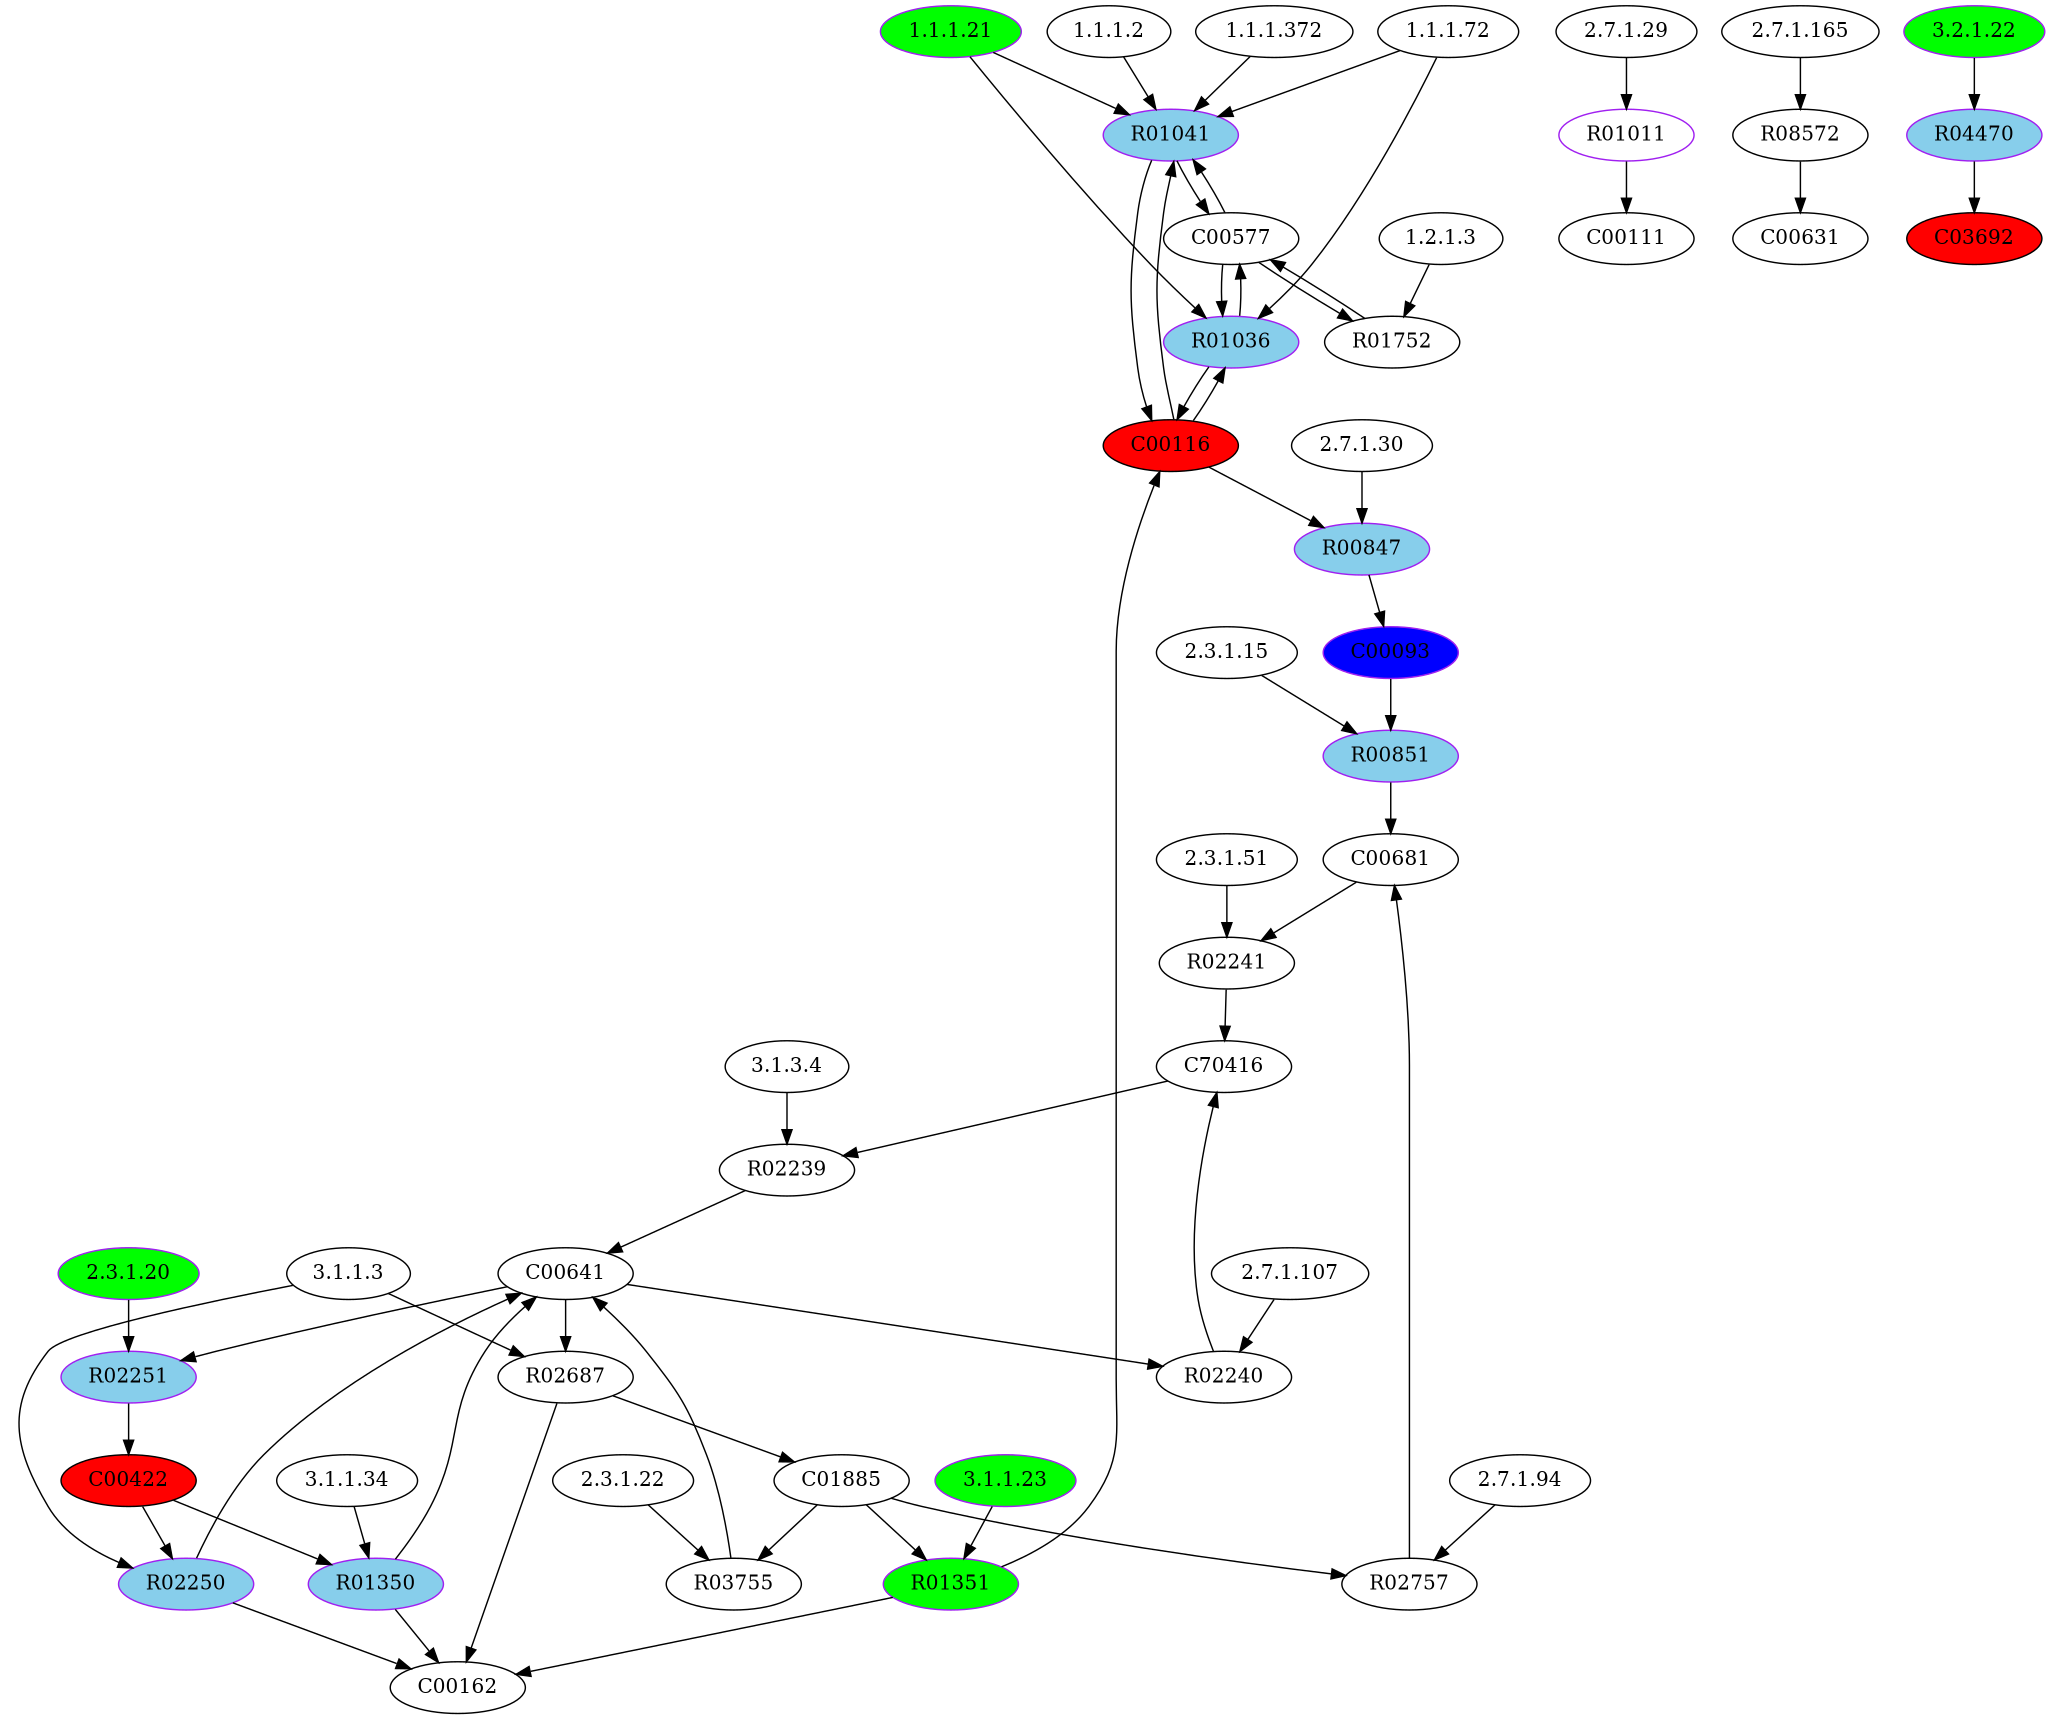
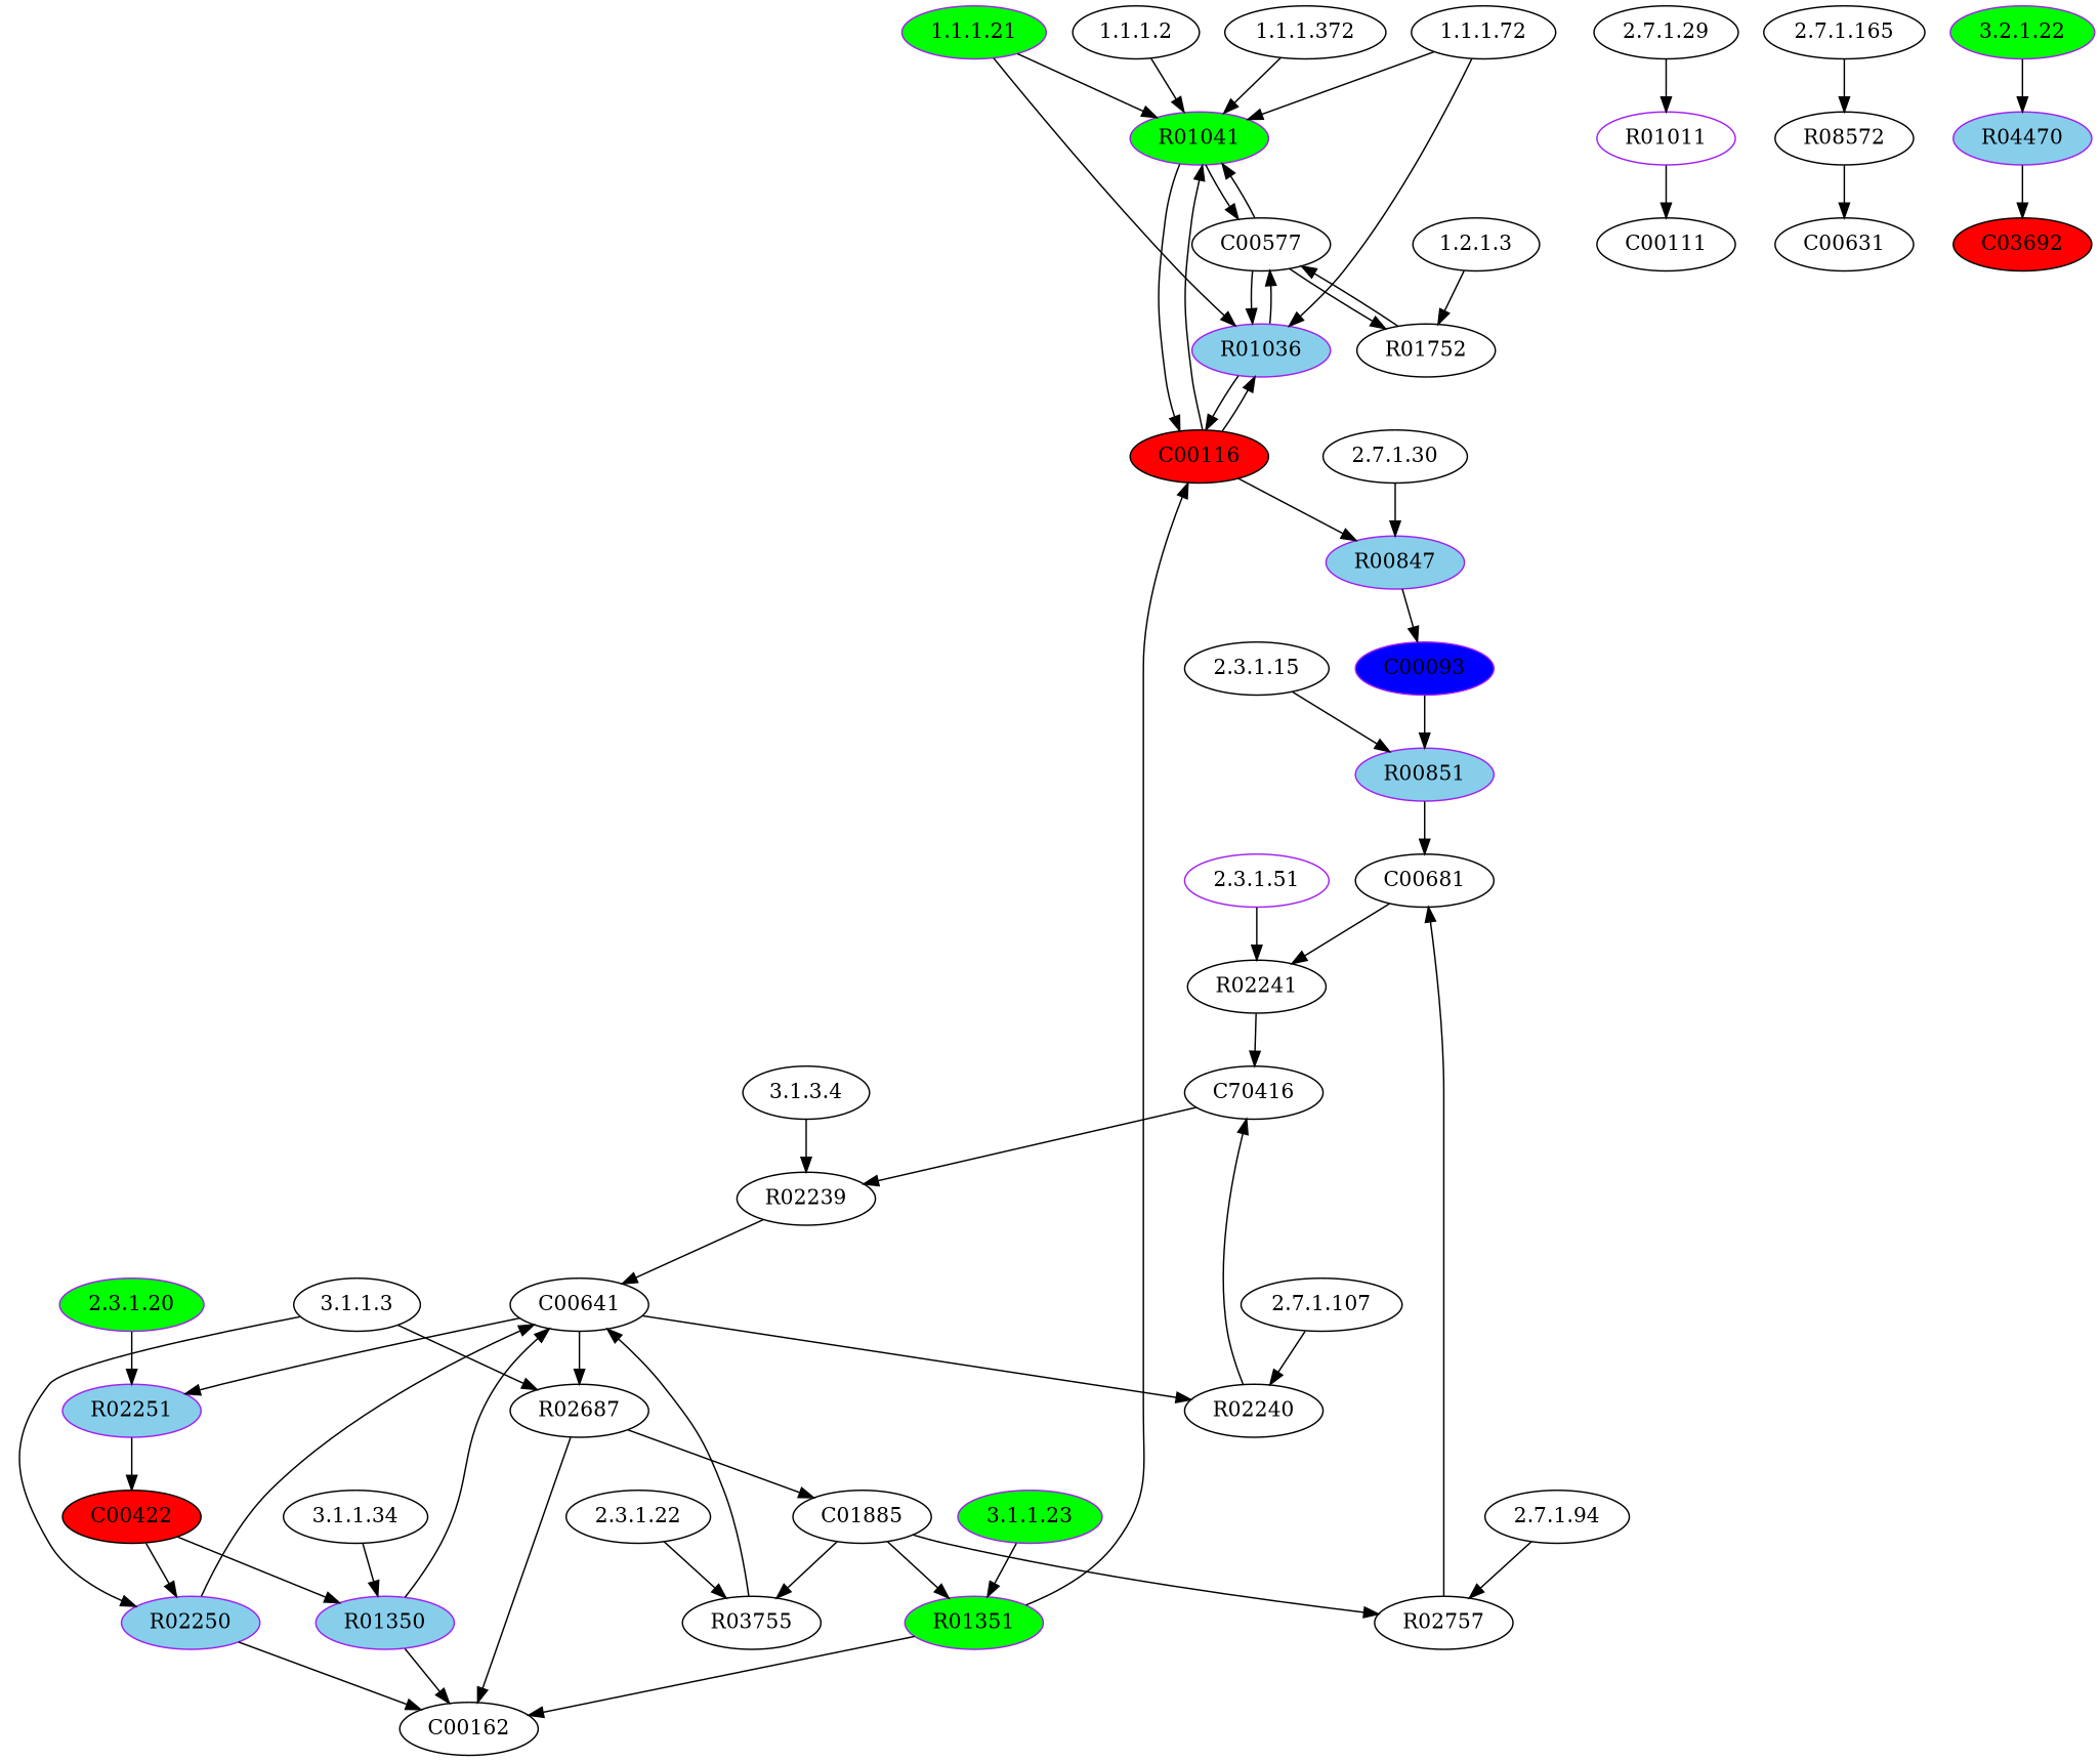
  digraph {
    node [type=E]
-   R01041 [color=purple fillcolor=skyblue style=filled type=R]
+   R01041 [color=purple fillcolor=green style=filled type=R]
    "1.1.1.372"
    C00577 [type=C]
    C00116 [fillcolor=red style=filled type=C]
    "1.1.1.72"
    R01036 [color=purple fillcolor=skyblue style=filled type=R]
    R00851 [color=purple fillcolor=skyblue style=filled type=R]
    "2.3.1.15"
    C00681 [type=C]
    R02239 [type=R]
    "3.1.3.4"
    C00641 [type=C]
    R02241 [type=R]
-   "2.3.1.51"
+   "2.3.1.51" [color=purple]
    n15 [label=C70416 type=C]
    "1.1.1.2"
    R00847 [color=purple fillcolor=skyblue style=filled type=R]
    "2.7.1.30"
    C00093 [color=purple fillcolor=blue style=filled type=C]
    R03755 [type=R]
    "2.3.1.22"
    "2.3.1.20" [color=purple fillcolor=green style=filled]
    R02251 [color=purple fillcolor=skyblue style=filled type=R]
    C00422 [fillcolor=red style=filled type=C]
    R01011 [color=purple type=R]
    "2.7.1.29"
    C00111 [type=C]
    "1.1.1.21" [color=purple fillcolor=green style=filled]
    R08572 [type=R]
    "2.7.1.165"
    C00631 [type=C]
    R01350 [color=purple fillcolor=skyblue style=filled type=R]
    "3.1.1.34"
    C00162 [type=C]
    "3.2.1.22" [color=purple fillcolor=green style=filled]
    R04470 [color=purple fillcolor=skyblue style=filled type=R]
    C03692 [fillcolor=red style=filled type=C]
    R02250 [color=purple fillcolor=skyblue style=filled type=R]
    "3.1.1.3"
    R02687 [type=R]
    C01885 [type=C]
    "3.1.1.23" [color=purple fillcolor=green style=filled]
    R01351 [color=purple fillcolor=green style=filled type=R]
    R02240 [type=R]
    "2.7.1.107"
    R02757 [type=R]
    "2.7.1.94"
    R01752 [type=R]
    "1.2.1.3"
    R01041 -> C00577
    R01041 -> C00116
    "1.1.1.372" -> R01041
    C00577 -> R01041
    C00577 -> R01036
    C00577 -> R01752
    C00116 -> R01041
    C00116 -> R01036
    C00116 -> R00847
    "1.1.1.72" -> R01041
    "1.1.1.72" -> R01036
    R01036 -> C00577
    R01036 -> C00116
    R00851 -> C00681
    "2.3.1.15" -> R00851
    C00681 -> R02241
    R02239 -> C00641
    "3.1.3.4" -> R02239
    C00641 -> R02251
    C00641 -> R02687
    C00641 -> R02240
    R02241 -> n15
    "2.3.1.51" -> R02241
    n15 -> R02239
    "1.1.1.2" -> R01041
    R00847 -> C00093
    "2.7.1.30" -> R00847
    C00093 -> R00851
    R03755 -> C00641
    "2.3.1.22" -> R03755
    "2.3.1.20" -> R02251
    R02251 -> C00422
    C00422 -> R01350
    C00422 -> R02250
    R01011 -> C00111
    "2.7.1.29" -> R01011
    "1.1.1.21" -> R01041
    "1.1.1.21" -> R01036
    R08572 -> C00631
    "2.7.1.165" -> R08572
    R01350 -> C00641
    R01350 -> C00162
    "3.1.1.34" -> R01350
    "3.2.1.22" -> R04470
    R04470 -> C03692
    R02250 -> C00641
    R02250 -> C00162
    "3.1.1.3" -> R02250
    "3.1.1.3" -> R02687
    R02687 -> C00162
    R02687 -> C01885
    C01885 -> R03755
    C01885 -> R01351
    C01885 -> R02757
    "3.1.1.23" -> R01351
    R01351 -> C00116
    R01351 -> C00162
    R02240 -> n15
    "2.7.1.107" -> R02240
    R02757 -> C00681
    "2.7.1.94" -> R02757
    R01752 -> C00577
    "1.2.1.3" -> R01752
  }
